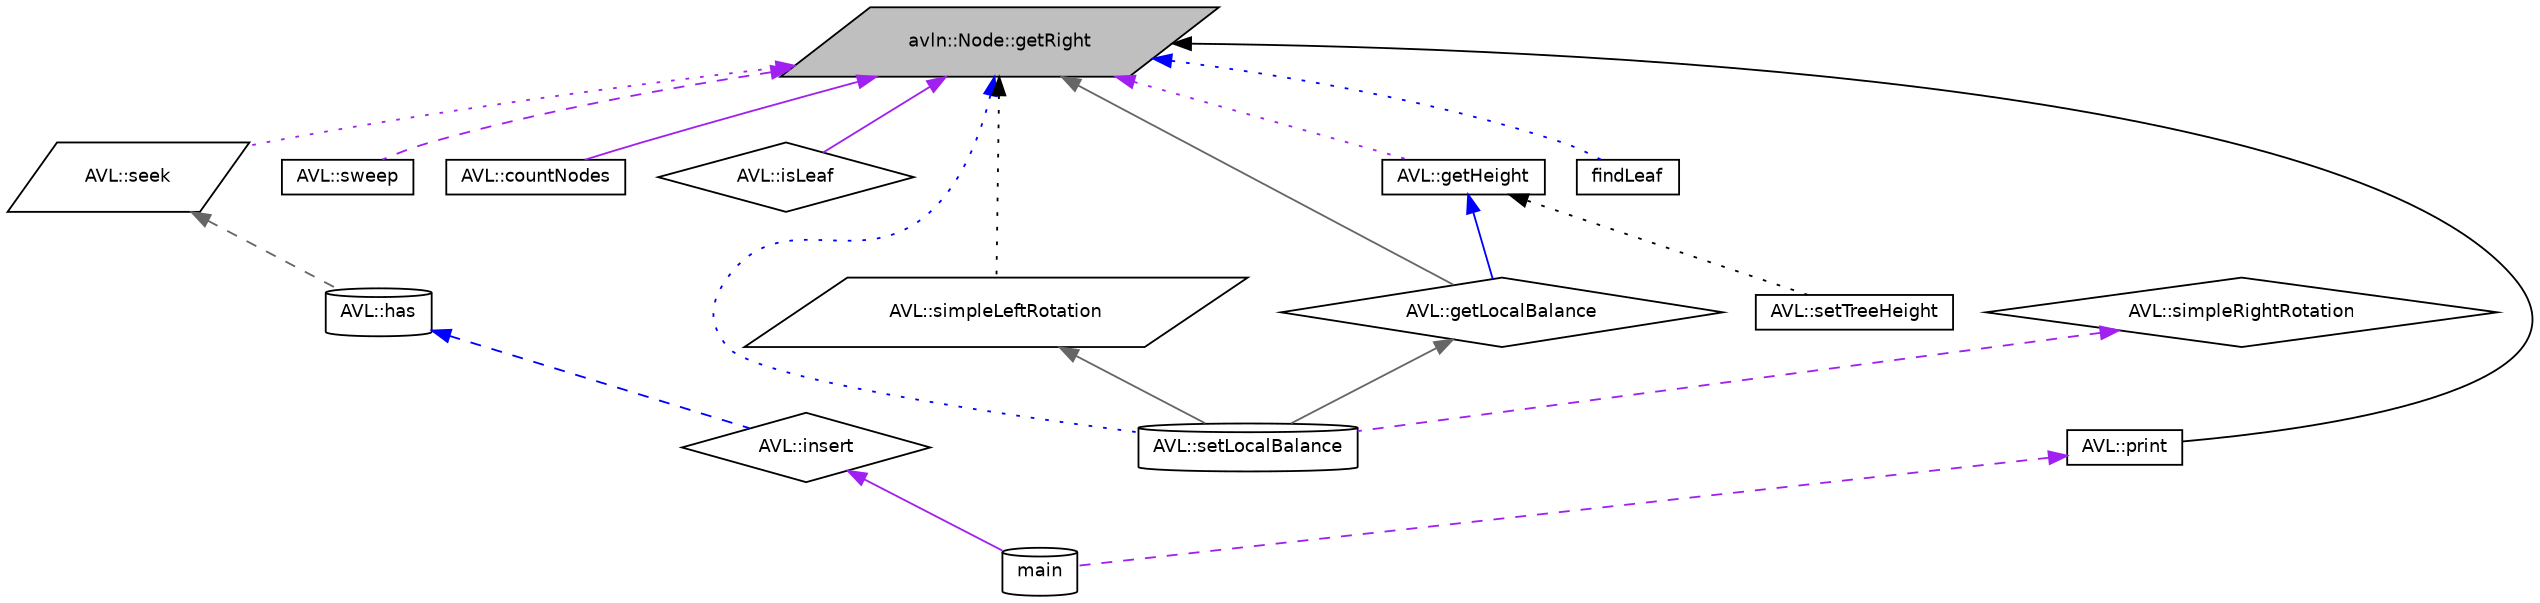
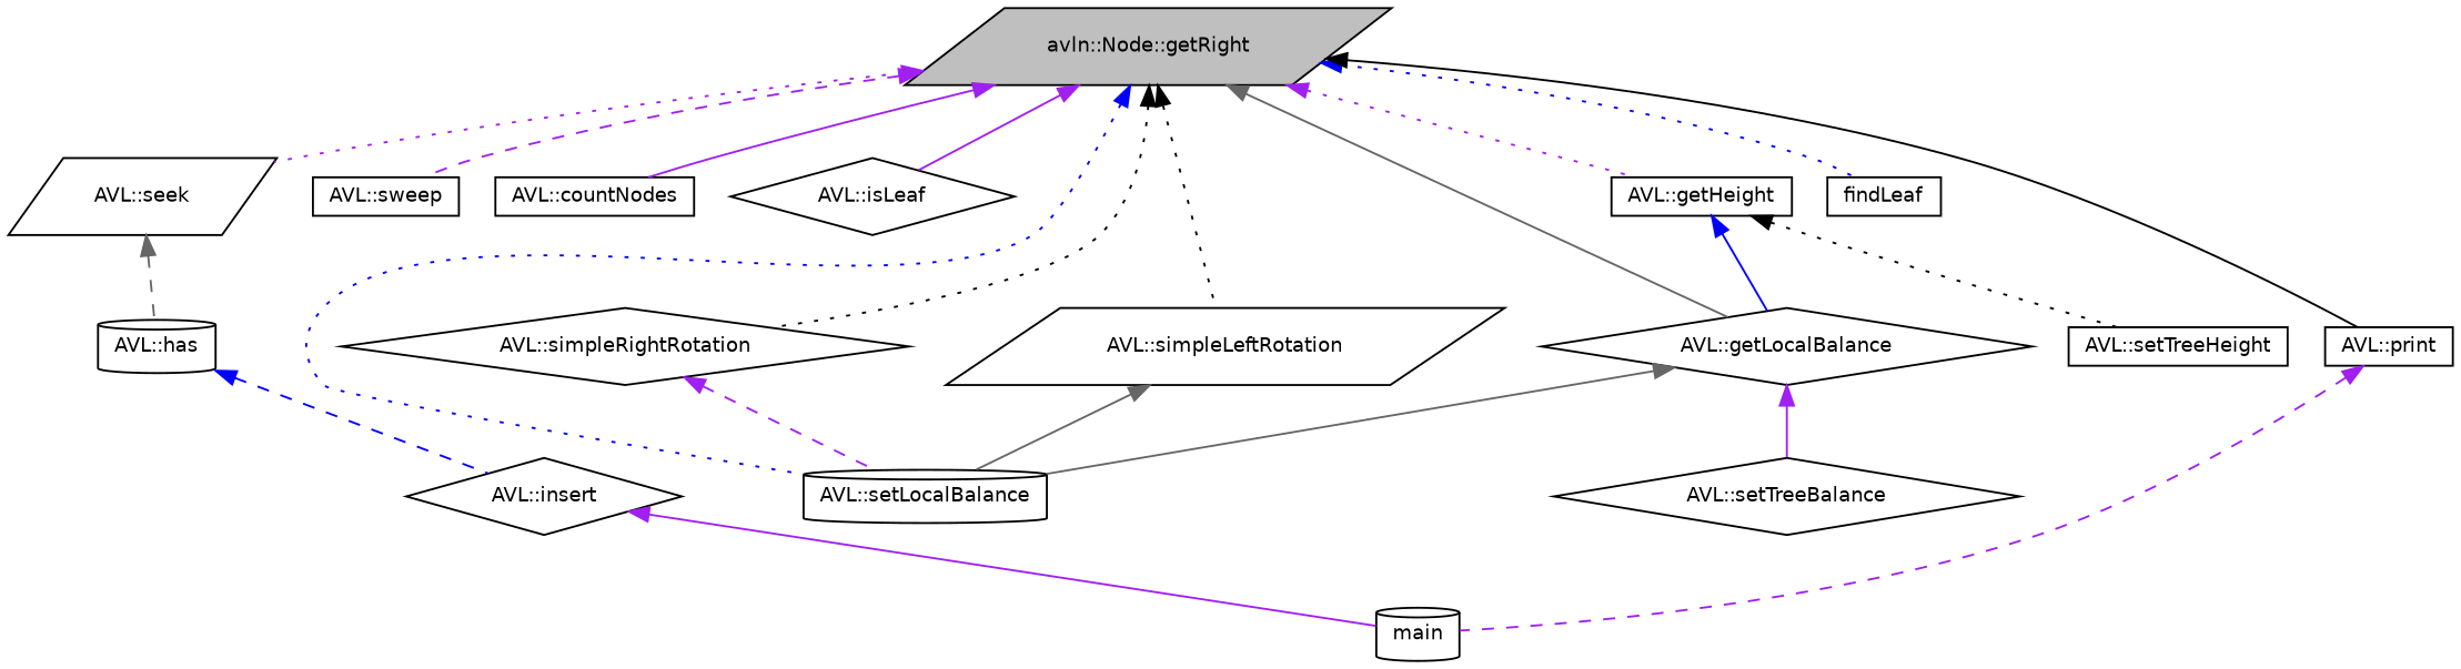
  digraph {
    rankdir=TB
    node [color=black fillcolor=white fontname=Helvetica fontsize=10 shape=box style=filled]
    edge [color=purple dir=back fontname=Helvetica fontsize=10 labelfontname=Helvetica labelfontsize=10 style=solid]
    n1 [fillcolor=grey75 fontcolor=black height=0.2 label="avln::Node::getRight" shape=parallelogram width=0.4]
    n2 [height=0.2 label="AVL::seek" shape=parallelogram width=0.4]
    n3 [height=0.2 label="AVL::sweep" width=0.4]
    n4 [height=0.2 label="AVL::countNodes" width=0.4]
    n5 [height=0.2 label="AVL::isLeaf" shape=diamond width=0.4]
    n6 [height=0.2 label="AVL::setLocalBalance" shape=cylinder width=0.4]
    n7 [height=0.2 label="AVL::getLocalBalance" shape=diamond width=0.4]
    n8 [height=0.2 label="AVL::simpleRightRotation" shape=diamond width=0.4]
    n9 [height=0.2 label="AVL::simpleLeftRotation" shape=parallelogram width=0.4]
    n10 [height=0.2 label="AVL::getHeight" width=0.4]
    n11 [height=0.2 label=findLeaf width=0.4]
    n12 [height=0.2 label="AVL::print" width=0.4]
    n13 [height=0.2 label="AVL::has" shape=cylinder width=0.4]
+   n14 [height=0.2 label="AVL::setTreeBalance" shape=diamond width=0.4]
    n15 [height=0.2 label="AVL::setTreeHeight" width=0.4]
    n16 [height=0.2 label=main shape=cylinder width=0.4]
    n17 [height=0.2 label="AVL::insert" shape=diamond width=0.4]
    n1 -> n2 [style=dotted]
    n1 -> n3 [style=dashed]
    n1 -> n4
    n1 -> n5
    n1 -> n6 [color=blue style=dotted]
    n1 -> n7 [color=gray40]
+   n1 -> n8 [color=black style=dotted]
    n1 -> n9 [color=black style=dotted]
    n1 -> n10 [style=dotted]
    n1 -> n11 [color=blue style=dotted]
    n1 -> n12 [color=black]
    n2 -> n13 [color=gray40 style=dashed]
    n7 -> n6 [color=gray40]
+   n7 -> n14
    n8 -> n6 [style=dashed]
    n9 -> n6 [color=gray40]
    n10 -> n7 [color=blue]
    n10 -> n15 [color=black style=dotted]
    n12 -> n16 [style=dashed]
    n13 -> n17 [color=blue style=dashed]
    n17 -> n16
  }
